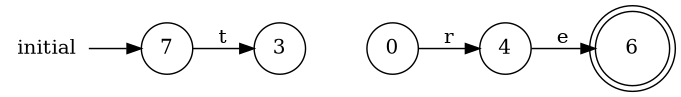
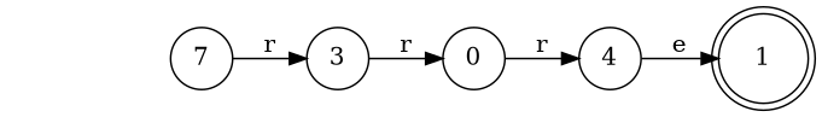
  digraph {
    rankdir=LR
    node [shape=circle]
    0
    4
-   1 [shape=doublecircle label=6]
+   1 [shape=doublecircle]
    n4 [label=7]
    3
-   initial [shape=plaintext]
    0 -> 4 [label=r]
    4 -> 1 [label=e]
-   n4 -> 3 [label=t]
-   initial -> n4
+   n4 -> 3 [label=r]
+   3 -> 0 [label=r]
  }
